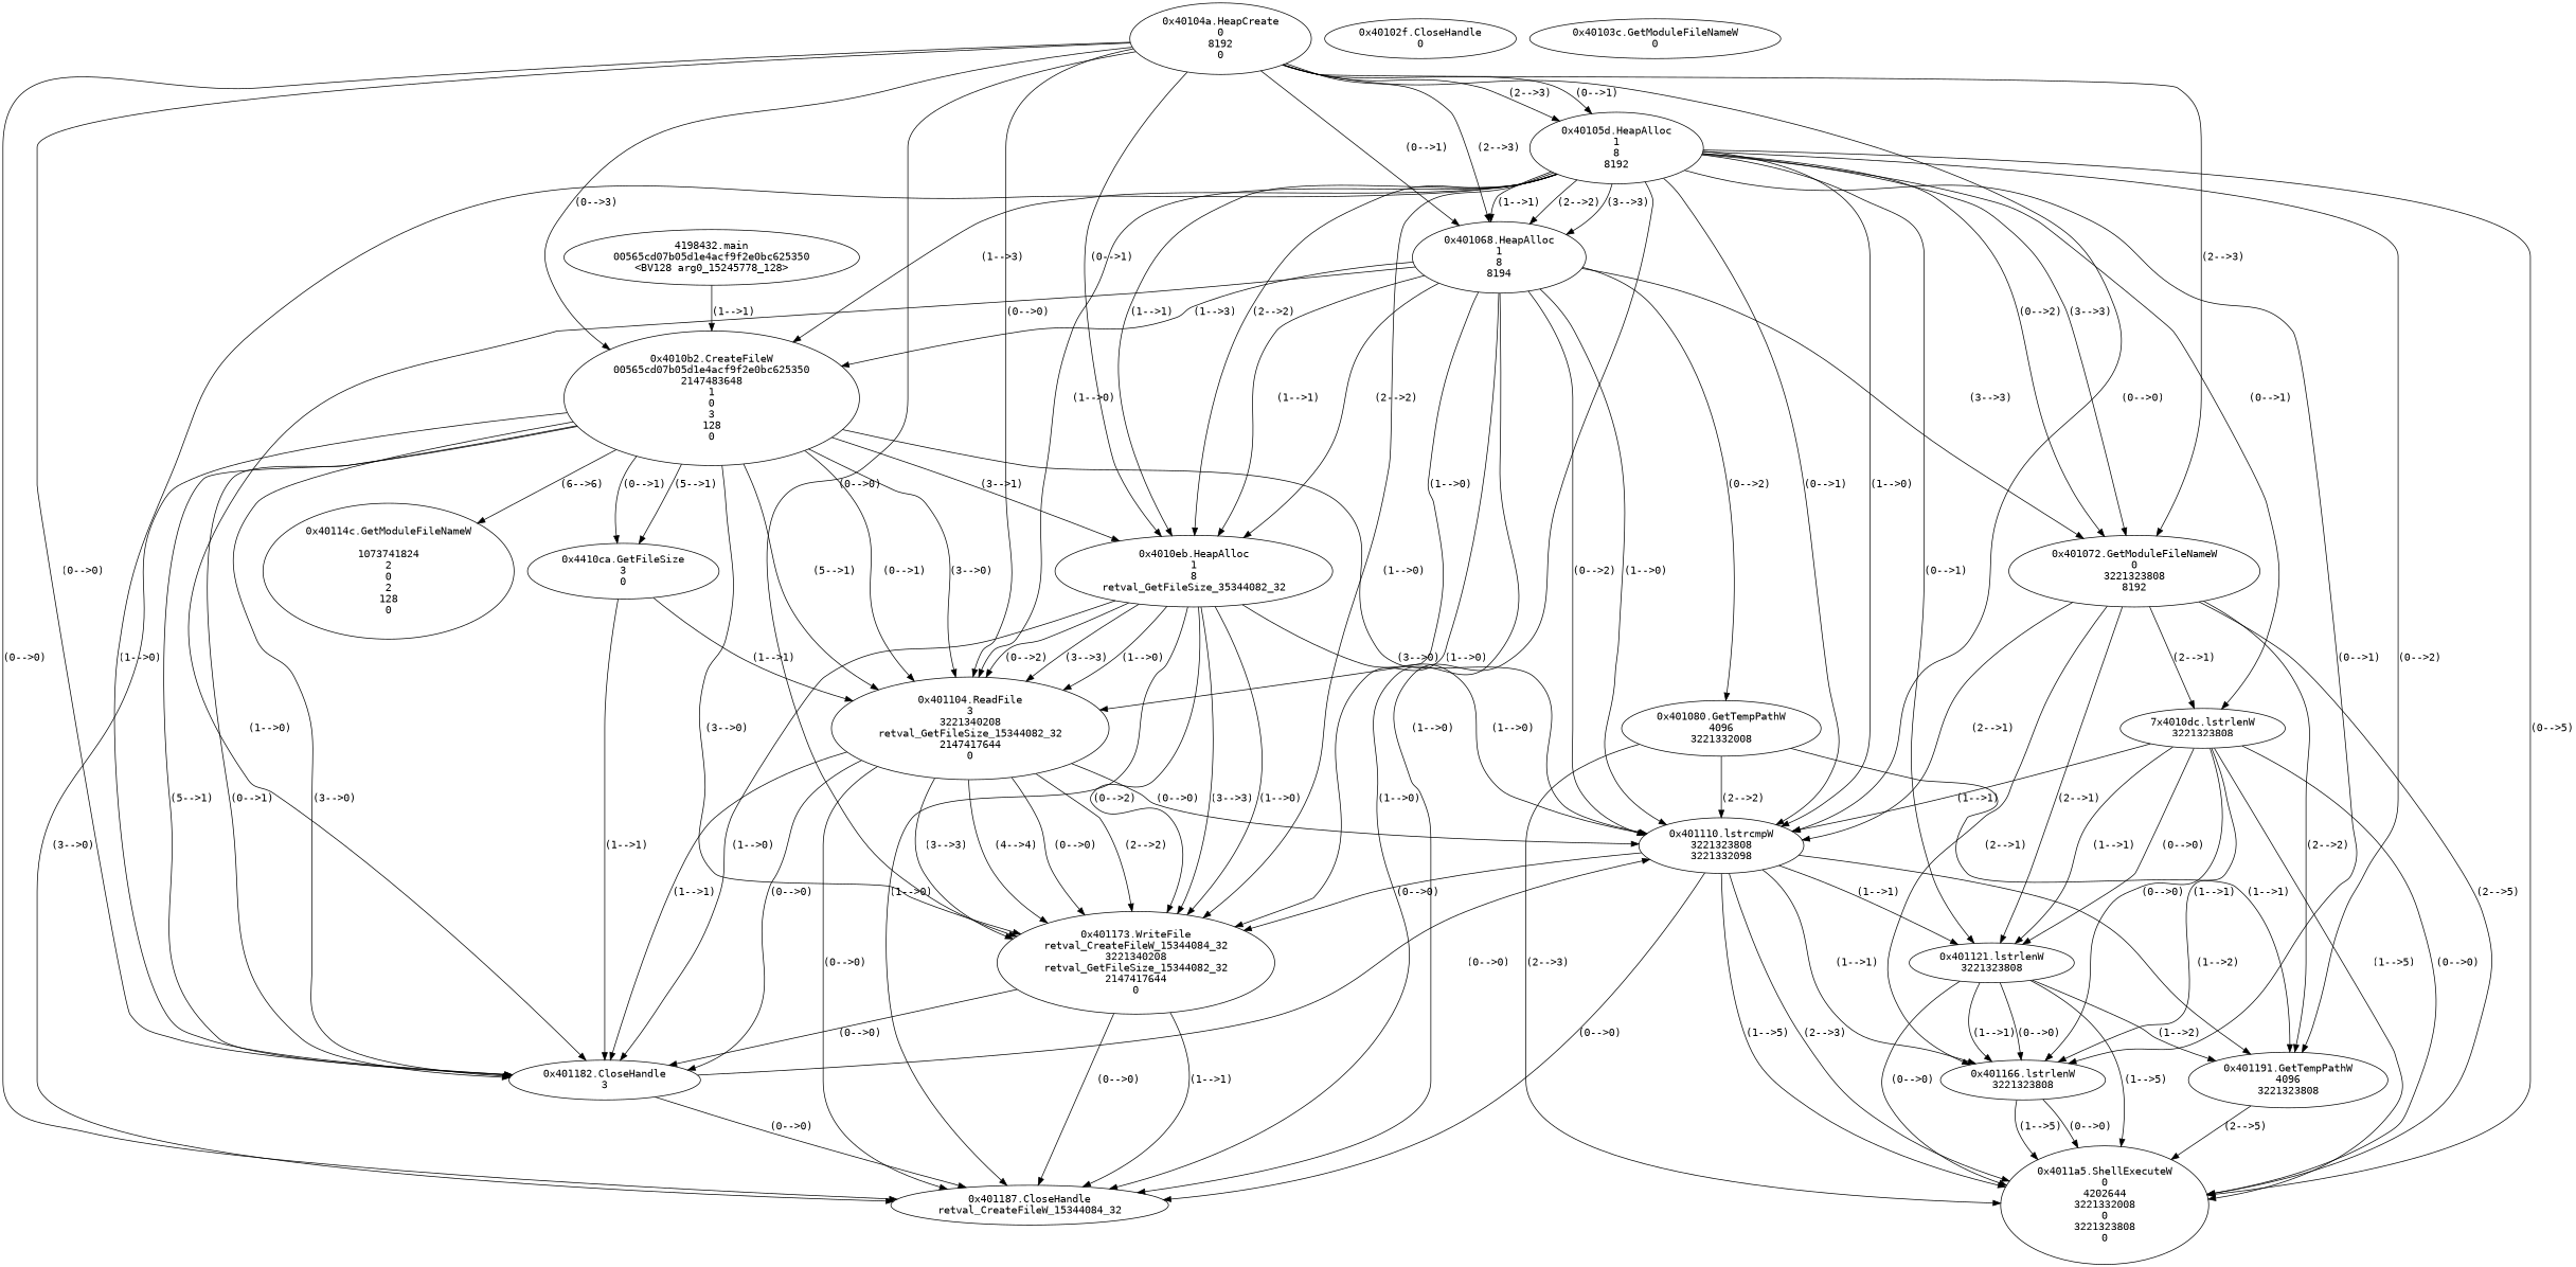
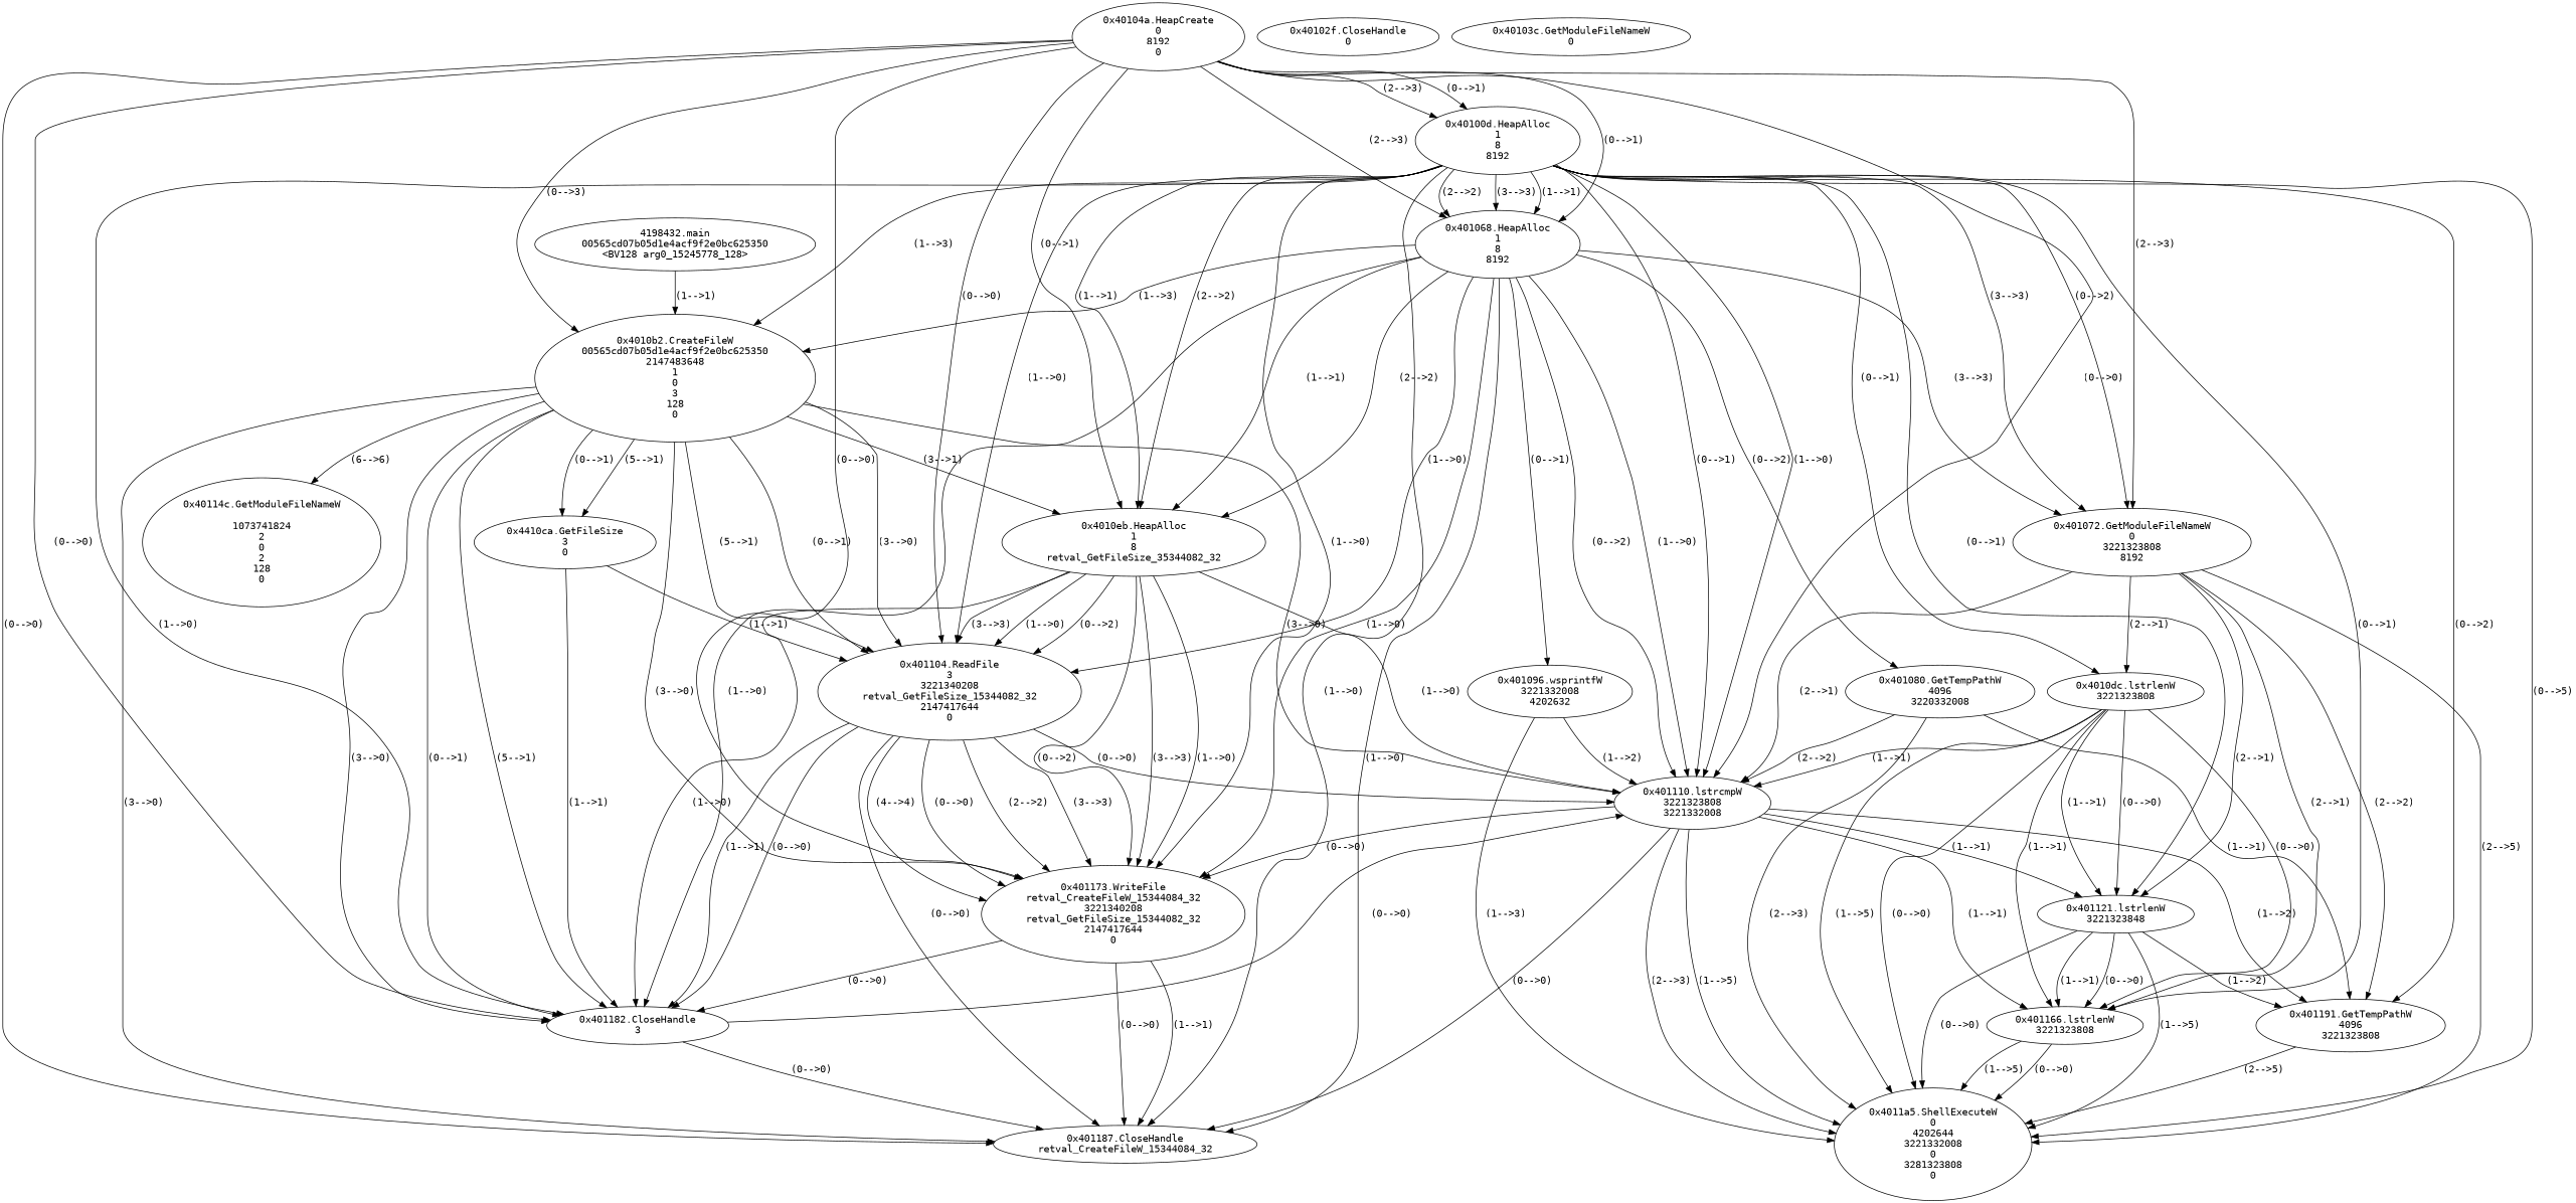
  digraph {
    fontname="DejaVu Sans Mono"
    node [fontname="DejaVu Sans Mono"]
    edge [fontname="DejaVu Sans Mono"]
    n1 [label="4198432.main\n00565cd07b05d1e4acf9f2e0bc625350\n<BV128 arg0_15245778_128>"]
    n2 [label="0x4010b2.CreateFileW\n00565cd07b05d1e4acf9f2e0bc625350\n2147483648\n1\n0\n3\n128\n0"]
    n3 [label="0x4010eb.HeapAlloc\n1\n8\nretval_GetFileSize_35344082_32"]
    n4 [label="0x401104.ReadFile\n3\n3221340208\nretval_GetFileSize_15344082_32\n2147417644\n0"]
-   n5 [label="0x401110.lstrcmpW\n3221323808\n3221332098"]
+   n5 [label="0x401110.lstrcmpW\n3221323808\n3221332008"]
    n6 [label="0x401173.WriteFile\nretval_CreateFileW_15344084_32\n3221340208\nretval_GetFileSize_15344082_32\n2147417644\n0"]
    n7 [label="0x401182.CloseHandle\n3"]
    n8 [label="0x401187.CloseHandle\nretval_CreateFileW_15344084_32"]
    n9 [label="0x4410ca.GetFileSize\n3\n0"]
    n10 [label="0x40114c.GetModuleFileNameW\n\n1073741824\n2\n0\n2\n128\n0"]
    n11 [label="0x40102f.CloseHandle\n0"]
    n12 [label="0x40104a.HeapCreate\n0\n8192\n0"]
-   n13 [label="0x40105d.HeapAlloc\n1\n8\n8192"]
-   n14 [label="0x401068.HeapAlloc\n1\n8\n8194"]
+   n13 [label="0x40100d.HeapAlloc\n1\n8\n8192"]
+   n14 [label="0x401068.HeapAlloc\n1\n8\n8192"]
    n15 [label="0x401072.GetModuleFileNameW\n0\n3221323808\n8192"]
-   n16 [label="7x4010dc.lstrlenW\n3221323808"]
-   n17 [label="0x401121.lstrlenW\n3221323808"]
+   n16 [label="0x4010dc.lstrlenW\n3221323808"]
+   n17 [label="0x401121.lstrlenW\n3221323848"]
    n18 [label="0x401166.lstrlenW\n3221323808"]
    n19 [label="0x401191.GetTempPathW\n4096\n3221323808"]
-   n20 [label="0x4011a5.ShellExecuteW\n0\n4202644\n3221332008\n0\n3221323808\n0"]
-   n21 [label="0x401080.GetTempPathW\n4096\n3221332008"]
+   n20 [label="0x4011a5.ShellExecuteW\n0\n4202644\n3221332008\n0\n3281323808\n0"]
+   n21 [label="0x401080.GetTempPathW\n4096\n3220332008"]
+   n22 [label="0x401096.wsprintfW\n3221332008\n4202632"]
    n23 [label="0x40103c.GetModuleFileNameW\n0"]
    n1 -> n2 [label="(1-->1)"]
    n2 -> n3 [label="(3-->1)"]
    n2 -> n4 [label="(5-->1)"]
    n2 -> n4 [label="(0-->1)"]
    n2 -> n4 [label="(3-->0)"]
    n2 -> n5 [label="(3-->0)"]
    n2 -> n6 [label="(3-->0)"]
    n2 -> n7 [label="(5-->1)"]
    n2 -> n7 [label="(0-->1)"]
    n2 -> n7 [label="(3-->0)"]
    n2 -> n8 [label="(3-->0)"]
    n2 -> n9 [label="(5-->1)"]
    n2 -> n9 [label="(0-->1)"]
    n2 -> n10 [label="(6-->6)"]
    n3 -> n4 [label="(0-->2)"]
    n3 -> n4 [label="(3-->3)"]
    n3 -> n4 [label="(1-->0)"]
    n3 -> n5 [label="(1-->0)"]
    n3 -> n6 [label="(0-->2)"]
    n3 -> n6 [label="(3-->3)"]
    n3 -> n6 [label="(1-->0)"]
    n3 -> n7 [label="(1-->0)"]
-   n3 -> n8 [label="(1-->0)"]
    n4 -> n5 [label="(0-->0)"]
    n4 -> n6 [label="(2-->2)"]
    n4 -> n6 [label="(3-->3)"]
    n4 -> n6 [label="(4-->4)"]
    n4 -> n6 [label="(0-->0)"]
    n4 -> n7 [label="(1-->1)"]
    n4 -> n7 [label="(0-->0)"]
    n4 -> n8 [label="(0-->0)"]
    n5 -> n6 [label="(0-->0)"]
    n5 -> n8 [label="(0-->0)"]
    n5 -> n17 [label="(1-->1)"]
    n5 -> n18 [label="(1-->1)"]
    n5 -> n19 [label="(1-->2)"]
    n5 -> n20 [label="(2-->3)"]
    n5 -> n20 [label="(1-->5)"]
    n6 -> n7 [label="(0-->0)"]
    n6 -> n8 [label="(1-->1)"]
    n6 -> n8 [label="(0-->0)"]
    n7 -> n5 [label="(0-->0)"]
    n7 -> n8 [label="(0-->0)"]
    n9 -> n4 [label="(1-->1)"]
    n9 -> n7 [label="(1-->1)"]
    n12 -> n2 [label="(0-->3)"]
    n12 -> n3 [label="(0-->1)"]
    n12 -> n4 [label="(0-->0)"]
    n12 -> n5 [label="(0-->0)"]
    n12 -> n6 [label="(0-->0)"]
    n12 -> n7 [label="(0-->0)"]
    n12 -> n8 [label="(0-->0)"]
    n12 -> n13 [label="(0-->1)"]
    n12 -> n13 [label="(2-->3)"]
    n12 -> n14 [label="(0-->1)"]
    n12 -> n14 [label="(2-->3)"]
    n12 -> n15 [label="(2-->3)"]
    n13 -> n2 [label="(1-->3)"]
    n13 -> n3 [label="(1-->1)"]
    n13 -> n3 [label="(2-->2)"]
    n13 -> n4 [label="(1-->0)"]
    n13 -> n5 [label="(0-->1)"]
    n13 -> n5 [label="(1-->0)"]
    n13 -> n6 [label="(1-->0)"]
    n13 -> n7 [label="(1-->0)"]
    n13 -> n8 [label="(1-->0)"]
    n13 -> n14 [label="(1-->1)"]
    n13 -> n14 [label="(2-->2)"]
    n13 -> n14 [label="(3-->3)"]
    n13 -> n15 [label="(0-->2)"]
    n13 -> n15 [label="(3-->3)"]
    n13 -> n16 [label="(0-->1)"]
    n13 -> n17 [label="(0-->1)"]
    n13 -> n18 [label="(0-->1)"]
    n13 -> n19 [label="(0-->2)"]
    n13 -> n20 [label="(0-->5)"]
    n14 -> n2 [label="(1-->3)"]
    n14 -> n3 [label="(1-->1)"]
    n14 -> n3 [label="(2-->2)"]
    n14 -> n4 [label="(1-->0)"]
    n14 -> n5 [label="(0-->2)"]
    n14 -> n5 [label="(1-->0)"]
    n14 -> n6 [label="(1-->0)"]
    n14 -> n7 [label="(1-->0)"]
    n14 -> n8 [label="(1-->0)"]
    n14 -> n15 [label="(3-->3)"]
    n14 -> n21 [label="(0-->2)"]
+   n14 -> n22 [label="(0-->1)"]
    n15 -> n5 [label="(2-->1)"]
    n15 -> n16 [label="(2-->1)"]
    n15 -> n17 [label="(2-->1)"]
    n15 -> n18 [label="(2-->1)"]
    n15 -> n19 [label="(2-->2)"]
    n15 -> n20 [label="(2-->5)"]
    n16 -> n5 [label="(1-->1)"]
    n16 -> n17 [label="(1-->1)"]
    n16 -> n17 [label="(0-->0)"]
    n16 -> n18 [label="(1-->1)"]
    n16 -> n18 [label="(0-->0)"]
    n16 -> n20 [label="(1-->5)"]
    n16 -> n20 [label="(0-->0)"]
    n17 -> n18 [label="(1-->1)"]
    n17 -> n18 [label="(0-->0)"]
    n17 -> n19 [label="(1-->2)"]
    n17 -> n20 [label="(1-->5)"]
    n17 -> n20 [label="(0-->0)"]
    n18 -> n20 [label="(1-->5)"]
    n18 -> n20 [label="(0-->0)"]
    n19 -> n20 [label="(2-->5)"]
    n21 -> n5 [label="(2-->2)"]
    n21 -> n19 [label="(1-->1)"]
    n21 -> n20 [label="(2-->3)"]
+   n22 -> n5 [label="(1-->2)"]
+   n22 -> n20 [label="(1-->3)"]
  }
